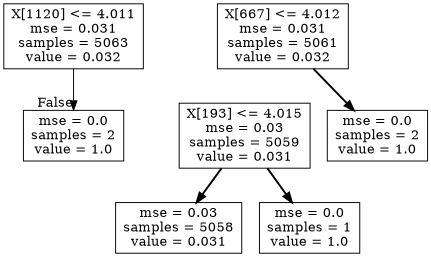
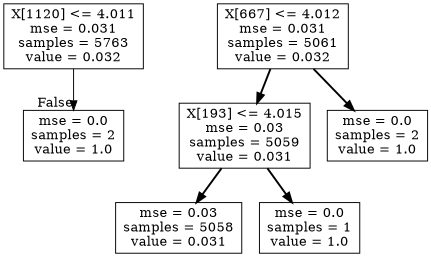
  digraph {
    node [shape=box]
    edge [style=bold]
-   n1 [label="X[1120] <= 4.011\nmse = 0.031\nsamples = 5063\nvalue = 0.032"]
+   n1 [label="X[1120] <= 4.011\nmse = 0.031\nsamples = 5763\nvalue = 0.032"]
    n2 [label="mse = 0.0\nsamples = 2\nvalue = 1.0"]
    n3 [label="X[667] <= 4.012\nmse = 0.031\nsamples = 5061\nvalue = 0.032"]
    n4 [label="X[193] <= 4.015\nmse = 0.03\nsamples = 5059\nvalue = 0.031"]
    n5 [label="mse = 0.0\nsamples = 2\nvalue = 1.0"]
    n6 [label="mse = 0.03\nsamples = 5058\nvalue = 0.031"]
    n7 [label="mse = 0.0\nsamples = 1\nvalue = 1.0"]
    n1 -> n2 [headlabel=False labelangle=-45 labeldistance=2.5 style=solid]
+   n3 -> n4
    n3 -> n5
    n4 -> n6
    n4 -> n7
  }
